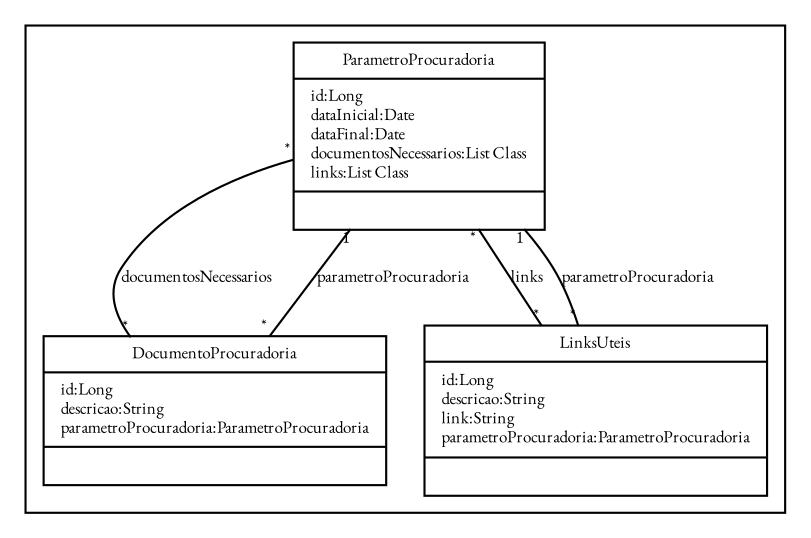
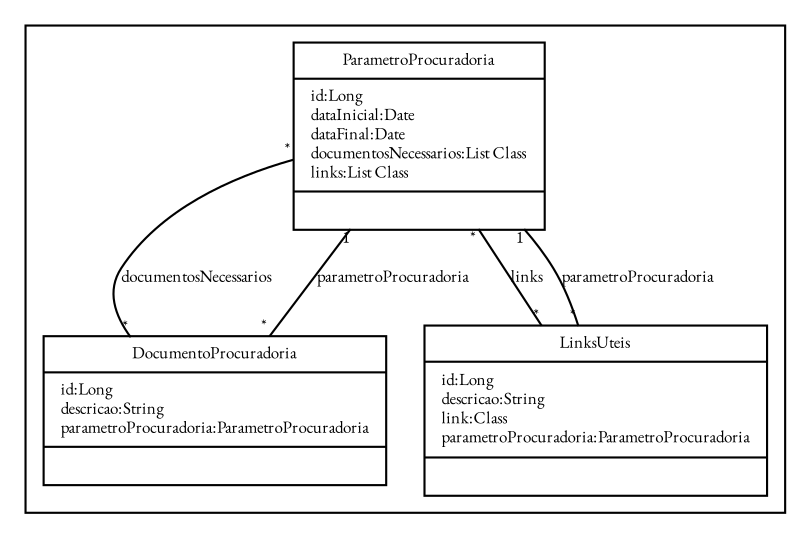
  digraph {
    fontname="EB Garamond"
    fontsize=8
    node [fontname="EB Garamond" fontsize=8 shape=record]
    edge [arrowhead=none fontname="EB Garamond" fontsize=8 headlabel="*" taillabel="*"]
    n1 [label="{ParametroProcuradoria|id:Long\ldataInicial:Date\ldataFinal:Date\ldocumentosNecessarios:List Class\llinks:List Class\l|\l}"]
    n2 [label="{DocumentoProcuradoria|id:Long\ldescricao:String\lparametroProcuradoria:ParametroProcuradoria\l|\l}"]
-   n3 [label="{LinksUteis|id:Long\ldescricao:String\llink:String\lparametroProcuradoria:ParametroProcuradoria\l|\l}"]
+   n3 [label="{LinksUteis|id:Long\ldescricao:String\llink:Class\lparametroProcuradoria:ParametroProcuradoria\l|\l}"]
    subgraph cluster_1 {
      n1
      n2
      n3
    }
    n1 -> n2 [label=documentosNecessarios]
    n1 -> n3 [label=links]
    n2 -> n1 [headlabel=1 label=parametroProcuradoria]
    n3 -> n1 [headlabel=1 label=parametroProcuradoria]
  }
